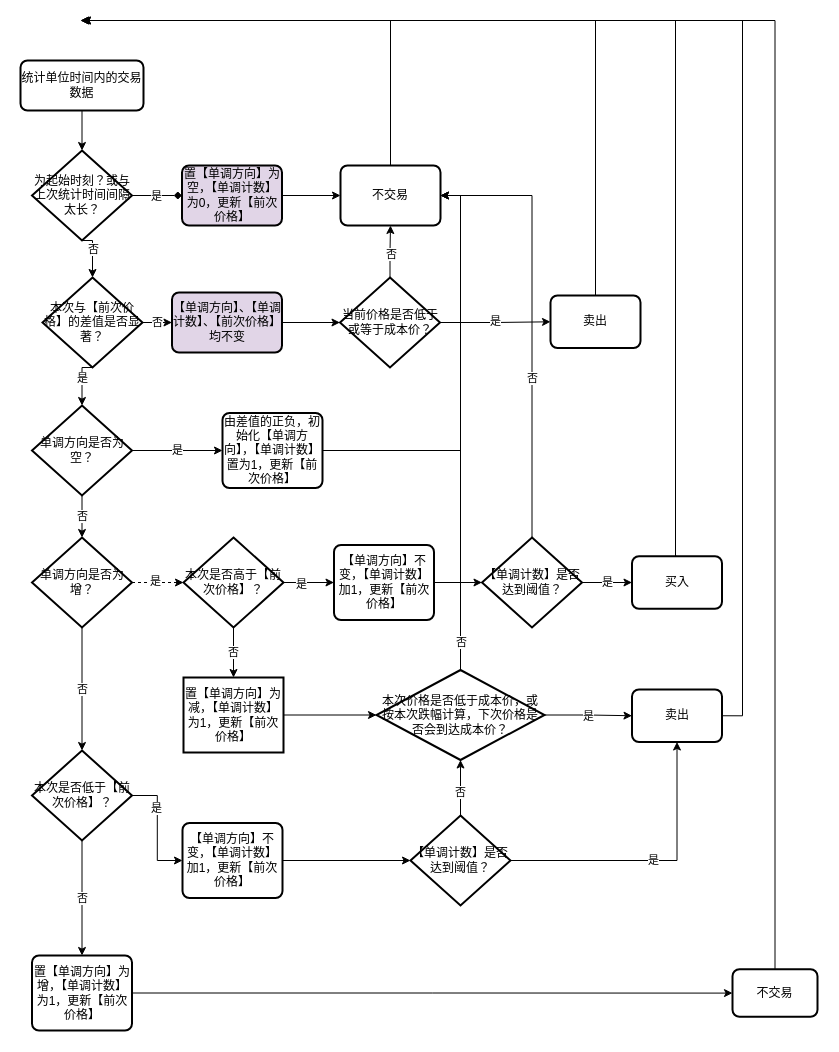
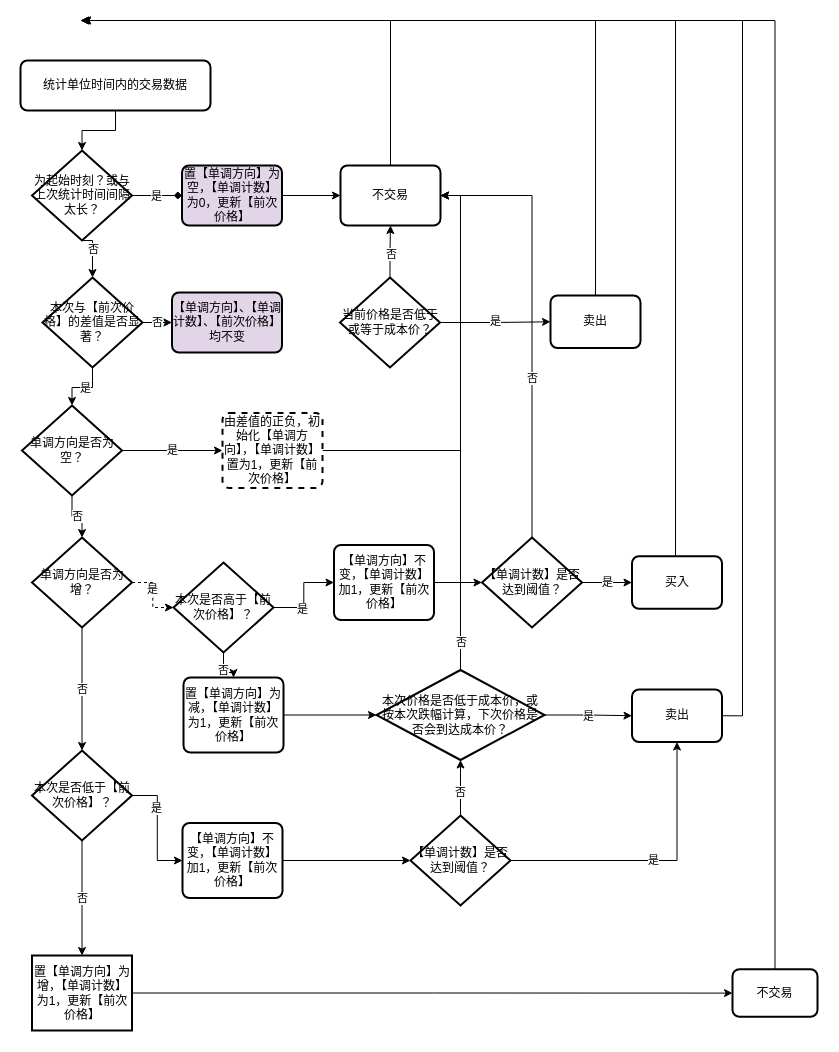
  <mxCell id="0" />
  <mxCell id="1" parent="0" />
  <mxCell id="2" style="edgeStyle=orthogonalEdgeStyle;rounded=0;orthogonalLoop=1;jettySize=auto;html=1;exitX=0.5;exitY=1;exitDx=0;exitDy=0;entryX=0.5;entryY=0;entryDx=0;entryDy=0;entryPerimeter=0;" edge="1" parent="1" source="3" target="8"><mxGeometry relative="1" as="geometry" /></mxCell>
- <mxCell id="3" value="统计单位时间内的交易数据" style="rounded=1;whiteSpace=wrap;html=1;absoluteArcSize=1;arcSize=14;strokeWidth=2;" vertex="1" parent="1"><mxGeometry x="20" y="60" width="123" height="50" as="geometry" /></mxCell>
+ <mxCell id="3" value="统计单位时间内的交易数据" style="rounded=1;whiteSpace=wrap;html=1;absoluteArcSize=1;arcSize=14;strokeWidth=2;" vertex="1" parent="1"><mxGeometry x="20" y="60" width="190" height="50" as="geometry" /></mxCell>
  <mxCell id="4" style="edgeStyle=orthogonalEdgeStyle;rounded=0;orthogonalLoop=1;jettySize=auto;html=1;exitX=1;exitY=0.5;exitDx=0;exitDy=0;exitPerimeter=0;entryX=0;entryY=0.5;entryDx=0;entryDy=0;endArrow=diamond;" edge="1" parent="1" source="8" target="11"><mxGeometry relative="1" as="geometry" /></mxCell>
  <mxCell id="5" value="是" style="edgeLabel;html=1;align=center;verticalAlign=middle;resizable=0;points=[];" vertex="1" connectable="0" parent="4"><mxGeometry x="-0.057" relative="1" as="geometry"><mxPoint as="offset" /></mxGeometry></mxCell>
  <mxCell id="6" style="edgeStyle=orthogonalEdgeStyle;rounded=0;orthogonalLoop=1;jettySize=auto;html=1;exitX=0.5;exitY=1;exitDx=0;exitDy=0;exitPerimeter=0;entryX=0.5;entryY=0;entryDx=0;entryDy=0;entryPerimeter=0;" edge="1" parent="1" source="8" target="25"><mxGeometry relative="1" as="geometry" /></mxCell>
  <mxCell id="7" value="否" style="edgeLabel;html=1;align=center;verticalAlign=middle;resizable=0;points=[];" vertex="1" connectable="0" parent="6"><mxGeometry x="-0.2" relative="1" as="geometry"><mxPoint as="offset" /></mxGeometry></mxCell>
  <mxCell id="8" value="为起始时刻？或与上次统计时间间隔太长？" style="strokeWidth=2;html=1;shape=mxgraph.flowchart.decision;whiteSpace=wrap;" vertex="1" parent="1"><mxGeometry x="31.5" y="150" width="100" height="90" as="geometry" /></mxCell>
  <mxCell id="9" style="edgeStyle=orthogonalEdgeStyle;rounded=0;orthogonalLoop=1;jettySize=auto;html=1;exitX=0.5;exitY=0;exitDx=0;exitDy=0;" edge="1" parent="1" source="17"><mxGeometry relative="1" as="geometry"><mxPoint x="81.5" y="20" as="targetPoint" /><Array as="points"><mxPoint x="390" y="20" /></Array></mxGeometry></mxCell>
  <mxCell id="10" style="edgeStyle=orthogonalEdgeStyle;rounded=0;orthogonalLoop=1;jettySize=auto;html=1;exitX=1;exitY=0.5;exitDx=0;exitDy=0;entryX=0;entryY=0.5;entryDx=0;entryDy=0;" edge="1" parent="1" source="11" target="17"><mxGeometry relative="1" as="geometry" /></mxCell>
  <mxCell id="11" value="置【单调方向】为空，【单调计数】为0，更新【前次价格】" style="rounded=1;whiteSpace=wrap;html=1;absoluteArcSize=1;arcSize=14;strokeWidth=2;fillColor=#e1d5e7;" vertex="1" parent="1"><mxGeometry x="181.5" y="165" width="100" height="60" as="geometry" /></mxCell>
  <mxCell id="12" value="是" style="edgeStyle=orthogonalEdgeStyle;rounded=0;orthogonalLoop=1;jettySize=auto;html=1;exitX=1;exitY=0.5;exitDx=0;exitDy=0;exitPerimeter=0;entryX=0;entryY=0.5;entryDx=0;entryDy=0;" edge="1" parent="1" source="14" target="16"><mxGeometry relative="1" as="geometry"><mxPoint x="181.5" y="450" as="targetPoint" /></mxGeometry></mxCell>
  <mxCell id="13" value="否" style="edgeStyle=orthogonalEdgeStyle;rounded=0;orthogonalLoop=1;jettySize=auto;html=1;exitX=0.5;exitY=1;exitDx=0;exitDy=0;exitPerimeter=0;entryX=0.5;entryY=0;entryDx=0;entryDy=0;entryPerimeter=0;" edge="1" parent="1" source="14" target="21"><mxGeometry relative="1" as="geometry" /></mxCell>
- <mxCell id="14" value="单调方向是否为空？" style="strokeWidth=2;html=1;shape=mxgraph.flowchart.decision;whiteSpace=wrap;" vertex="1" parent="1"><mxGeometry x="31.5" y="405" width="100" height="90" as="geometry" /></mxCell>
+ <mxCell id="14" value="单调方向是否为空？" style="strokeWidth=2;html=1;shape=mxgraph.flowchart.decision;whiteSpace=wrap;" vertex="1" parent="1"><mxGeometry x="21.5" y="405" width="100" height="90" as="geometry" /></mxCell>
  <mxCell id="15" style="edgeStyle=orthogonalEdgeStyle;rounded=0;orthogonalLoop=1;jettySize=auto;html=1;exitX=1;exitY=0.5;exitDx=0;exitDy=0;entryX=1;entryY=0.5;entryDx=0;entryDy=0;" edge="1" parent="1" source="16" target="17"><mxGeometry relative="1" as="geometry" /></mxCell>
- <mxCell id="16" value="由差值的正负，初始化【单调方向】，【单调计数】置为1，更新【前次价格】" style="rounded=1;whiteSpace=wrap;html=1;absoluteArcSize=1;arcSize=14;strokeWidth=2;" vertex="1" parent="1"><mxGeometry x="222" y="412.5" width="100" height="75" as="geometry" /></mxCell>
+ <mxCell id="16" value="由差值的正负，初始化【单调方向】，【单调计数】置为1，更新【前次价格】" style="rounded=1;whiteSpace=wrap;html=1;absoluteArcSize=1;arcSize=14;strokeWidth=2;dashed=1;" vertex="1" parent="1"><mxGeometry x="222" y="412.5" width="100" height="75" as="geometry" /></mxCell>
  <mxCell id="17" value="不交易" style="rounded=1;whiteSpace=wrap;html=1;absoluteArcSize=1;arcSize=14;strokeWidth=2;" vertex="1" parent="1"><mxGeometry x="340" y="165" width="100" height="60" as="geometry" /></mxCell>
  <mxCell id="18" style="edgeStyle=orthogonalEdgeStyle;rounded=0;orthogonalLoop=1;jettySize=auto;html=1;exitX=1;exitY=0.5;exitDx=0;exitDy=0;exitPerimeter=0;entryX=0;entryY=0.5;entryDx=0;entryDy=0;entryPerimeter=0;dashed=1;" edge="1" parent="1" source="21" target="31"><mxGeometry relative="1" as="geometry"><mxPoint x="170" y="582" as="targetPoint" /></mxGeometry></mxCell>
  <mxCell id="19" value="是" style="edgeLabel;html=1;align=center;verticalAlign=middle;resizable=0;points=[];" vertex="1" connectable="0" parent="18"><mxGeometry x="-0.1" y="-1" relative="1" as="geometry"><mxPoint y="-3" as="offset" /></mxGeometry></mxCell>
  <mxCell id="20" value="否" style="edgeStyle=orthogonalEdgeStyle;rounded=0;orthogonalLoop=1;jettySize=auto;html=1;exitX=0.5;exitY=1;exitDx=0;exitDy=0;exitPerimeter=0;entryX=0.5;entryY=0;entryDx=0;entryDy=0;entryPerimeter=0;" edge="1" parent="1" source="21" target="47"><mxGeometry relative="1" as="geometry"><mxPoint x="81.5" y="790" as="targetPoint" /></mxGeometry></mxCell>
  <mxCell id="21" value="单调方向是否为增？" style="strokeWidth=2;html=1;shape=mxgraph.flowchart.decision;whiteSpace=wrap;" vertex="1" parent="1"><mxGeometry x="31.5" y="537" width="100" height="90" as="geometry" /></mxCell>
  <mxCell id="22" value="否" style="edgeStyle=orthogonalEdgeStyle;rounded=0;orthogonalLoop=1;jettySize=auto;html=1;exitX=1;exitY=0.5;exitDx=0;exitDy=0;exitPerimeter=0;entryX=0;entryY=0.5;entryDx=0;entryDy=0;" edge="1" parent="1" source="25" target="27"><mxGeometry relative="1" as="geometry" /></mxCell>
  <mxCell id="23" style="edgeStyle=orthogonalEdgeStyle;rounded=0;orthogonalLoop=1;jettySize=auto;html=1;exitX=0.5;exitY=1;exitDx=0;exitDy=0;exitPerimeter=0;entryX=0.5;entryY=0;entryDx=0;entryDy=0;entryPerimeter=0;" edge="1" parent="1" source="25" target="14"><mxGeometry relative="1" as="geometry"><mxPoint x="142" y="397" as="sourcePoint" /></mxGeometry></mxCell>
  <mxCell id="24" value="是" style="edgeLabel;html=1;align=center;verticalAlign=middle;resizable=0;points=[];" vertex="1" connectable="0" parent="23"><mxGeometry x="-0.081" y="1" relative="1" as="geometry"><mxPoint x="-1" y="-1" as="offset" /></mxGeometry></mxCell>
  <mxCell id="25" value="本次与【前次价格】的差值是否显著？" style="strokeWidth=2;html=1;shape=mxgraph.flowchart.decision;whiteSpace=wrap;" vertex="1" parent="1"><mxGeometry x="42" y="277" width="100" height="90" as="geometry" /></mxCell>
- <mxCell id="26" style="edgeStyle=orthogonalEdgeStyle;rounded=0;orthogonalLoop=1;jettySize=auto;html=1;exitX=1;exitY=0.5;exitDx=0;exitDy=0;entryX=0;entryY=0.5;entryDx=0;entryDy=0;entryPerimeter=0;" edge="1" parent="1" source="27" target="65"><mxGeometry relative="1" as="geometry"><mxPoint x="450" y="200" as="targetPoint" /></mxGeometry></mxCell>
  <mxCell id="27" value="【单调方向】、【单调计数】、【前次价格】均不变" style="rounded=1;whiteSpace=wrap;html=1;absoluteArcSize=1;arcSize=14;strokeWidth=2;fillColor=#e1d5e7;" vertex="1" parent="1"><mxGeometry x="171.5" y="292" width="110" height="60" as="geometry" /></mxCell>
  <mxCell id="28" style="edgeStyle=orthogonalEdgeStyle;rounded=0;orthogonalLoop=1;jettySize=auto;html=1;exitX=1;exitY=0.5;exitDx=0;exitDy=0;exitPerimeter=0;entryX=0;entryY=0.5;entryDx=0;entryDy=0;" edge="1" parent="1" source="31" target="33"><mxGeometry relative="1" as="geometry" /></mxCell>
  <mxCell id="29" value="是" style="edgeLabel;html=1;align=center;verticalAlign=middle;resizable=0;points=[];" vertex="1" connectable="0" parent="28"><mxGeometry x="-0.346" y="-1" relative="1" as="geometry"><mxPoint as="offset" /></mxGeometry></mxCell>
  <mxCell id="30" value="否" style="edgeStyle=orthogonalEdgeStyle;rounded=0;orthogonalLoop=1;jettySize=auto;html=1;exitX=0.5;exitY=1;exitDx=0;exitDy=0;exitPerimeter=0;" edge="1" parent="1" source="31" target="43"><mxGeometry relative="1" as="geometry" /></mxCell>
- <mxCell id="31" value="本次是否高于【前次价格】？" style="strokeWidth=2;html=1;shape=mxgraph.flowchart.decision;whiteSpace=wrap;" vertex="1" parent="1"><mxGeometry x="183" y="537" width="100" height="90" as="geometry" /></mxCell>
+ <mxCell id="31" value="本次是否高于【前次价格】？" style="strokeWidth=2;html=1;shape=mxgraph.flowchart.decision;whiteSpace=wrap;" vertex="1" parent="1"><mxGeometry x="173" y="562" width="100" height="90" as="geometry" /></mxCell>
  <mxCell id="32" value="" style="edgeStyle=orthogonalEdgeStyle;rounded=0;orthogonalLoop=1;jettySize=auto;html=1;exitX=1;exitY=0.5;exitDx=0;exitDy=0;entryX=0;entryY=0.5;entryDx=0;entryDy=0;entryPerimeter=0;" edge="1" parent="1" source="33" target="37"><mxGeometry relative="1" as="geometry" /></mxCell>
  <mxCell id="33" value="【单调方向】不变，【单调计数】加1，更新【前次价格】" style="rounded=1;whiteSpace=wrap;html=1;absoluteArcSize=1;arcSize=14;strokeWidth=2;" vertex="1" parent="1"><mxGeometry x="333.5" y="544.5" width="100" height="75" as="geometry" /></mxCell>
  <mxCell id="34" style="edgeStyle=orthogonalEdgeStyle;rounded=0;orthogonalLoop=1;jettySize=auto;html=1;exitX=0.5;exitY=0;exitDx=0;exitDy=0;exitPerimeter=0;entryX=1;entryY=0.5;entryDx=0;entryDy=0;" edge="1" parent="1" source="37" target="17"><mxGeometry relative="1" as="geometry" /></mxCell>
  <mxCell id="35" value="否" style="edgeLabel;html=1;align=center;verticalAlign=middle;resizable=0;points=[];" vertex="1" connectable="0" parent="34"><mxGeometry x="-0.264" y="-1" relative="1" as="geometry"><mxPoint x="-1" as="offset" /></mxGeometry></mxCell>
  <mxCell id="36" value="是" style="edgeStyle=orthogonalEdgeStyle;rounded=0;orthogonalLoop=1;jettySize=auto;html=1;exitX=1;exitY=0.5;exitDx=0;exitDy=0;exitPerimeter=0;entryX=0;entryY=0.5;entryDx=0;entryDy=0;" edge="1" parent="1" source="37" target="39"><mxGeometry relative="1" as="geometry" /></mxCell>
  <mxCell id="37" value="【单调计数】是否达到阈值？" style="strokeWidth=2;html=1;shape=mxgraph.flowchart.decision;whiteSpace=wrap;" vertex="1" parent="1"><mxGeometry x="481.5" y="537" width="100" height="90" as="geometry" /></mxCell>
  <mxCell id="38" style="edgeStyle=orthogonalEdgeStyle;rounded=0;orthogonalLoop=1;jettySize=auto;html=1;exitX=0.5;exitY=0;exitDx=0;exitDy=0;" edge="1" parent="1" source="39"><mxGeometry relative="1" as="geometry"><mxPoint x="80" y="20" as="targetPoint" /><Array as="points"><mxPoint x="675" y="20" /></Array></mxGeometry></mxCell>
  <mxCell id="39" value="买入" style="rounded=1;whiteSpace=wrap;html=1;absoluteArcSize=1;arcSize=14;strokeWidth=2;" vertex="1" parent="1"><mxGeometry x="631.5" y="555.75" width="90" height="52.5" as="geometry" /></mxCell>
  <mxCell id="40" style="edgeStyle=orthogonalEdgeStyle;rounded=0;orthogonalLoop=1;jettySize=auto;html=1;exitX=0.5;exitY=0;exitDx=0;exitDy=0;entryX=1;entryY=0.5;entryDx=0;entryDy=0;exitPerimeter=0;" edge="1" parent="1" source="57" target="17"><mxGeometry relative="1" as="geometry"><mxPoint x="760" y="190" as="targetPoint" /></mxGeometry></mxCell>
  <mxCell id="41" value="否" style="edgeLabel;html=1;align=center;verticalAlign=middle;resizable=0;points=[];" vertex="1" connectable="0" parent="40"><mxGeometry x="-0.784" relative="1" as="geometry"><mxPoint y="25" as="offset" /></mxGeometry></mxCell>
  <mxCell id="42" style="edgeStyle=orthogonalEdgeStyle;rounded=0;orthogonalLoop=1;jettySize=auto;html=1;exitX=1;exitY=0.5;exitDx=0;exitDy=0;entryX=0;entryY=0.5;entryDx=0;entryDy=0;entryPerimeter=0;" edge="1" parent="1" source="43" target="57"><mxGeometry relative="1" as="geometry" /></mxCell>
- <mxCell id="43" value="置【单调方向】为减，【单调计数】为1，更新【前次价格】" style="whiteSpace=wrap;html=1;absoluteArcSize=1;arcSize=14;strokeWidth=2;rounded=0;" vertex="1" parent="1"><mxGeometry x="183" y="677" width="100" height="75" as="geometry" /></mxCell>
+ <mxCell id="43" value="置【单调方向】为减，【单调计数】为1，更新【前次价格】" style="rounded=1;whiteSpace=wrap;html=1;absoluteArcSize=1;arcSize=14;strokeWidth=2;" vertex="1" parent="1"><mxGeometry x="183" y="677" width="100" height="75" as="geometry" /></mxCell>
  <mxCell id="44" style="edgeStyle=orthogonalEdgeStyle;rounded=0;orthogonalLoop=1;jettySize=auto;html=1;exitX=1;exitY=0.5;exitDx=0;exitDy=0;exitPerimeter=0;entryX=0;entryY=0.5;entryDx=0;entryDy=0;" edge="1" parent="1" source="47" target="49"><mxGeometry relative="1" as="geometry" /></mxCell>
  <mxCell id="45" value="是" style="edgeLabel;html=1;align=center;verticalAlign=middle;resizable=0;points=[];" vertex="1" connectable="0" parent="44"><mxGeometry x="-0.346" y="-1" relative="1" as="geometry"><mxPoint as="offset" /></mxGeometry></mxCell>
  <mxCell id="46" value="否" style="edgeStyle=orthogonalEdgeStyle;rounded=0;orthogonalLoop=1;jettySize=auto;html=1;exitX=0.5;exitY=1;exitDx=0;exitDy=0;exitPerimeter=0;" edge="1" parent="1" source="47" target="54"><mxGeometry relative="1" as="geometry" /></mxCell>
  <mxCell id="47" value="本次是否低于【前次价格】？" style="strokeWidth=2;html=1;shape=mxgraph.flowchart.decision;whiteSpace=wrap;" vertex="1" parent="1"><mxGeometry x="31.5" y="750" width="100" height="90" as="geometry" /></mxCell>
  <mxCell id="48" value="" style="edgeStyle=orthogonalEdgeStyle;rounded=0;orthogonalLoop=1;jettySize=auto;html=1;exitX=1;exitY=0.5;exitDx=0;exitDy=0;entryX=0;entryY=0.5;entryDx=0;entryDy=0;entryPerimeter=0;" edge="1" parent="1" source="49" target="52"><mxGeometry relative="1" as="geometry" /></mxCell>
  <mxCell id="49" value="【单调方向】不变，【单调计数】加1，更新【前次价格】" style="rounded=1;whiteSpace=wrap;html=1;absoluteArcSize=1;arcSize=14;strokeWidth=2;" vertex="1" parent="1"><mxGeometry x="182" y="822.5" width="100" height="75" as="geometry" /></mxCell>
  <mxCell id="50" value="否" style="edgeStyle=orthogonalEdgeStyle;rounded=0;orthogonalLoop=1;jettySize=auto;html=1;exitX=0.5;exitY=0;exitDx=0;exitDy=0;exitPerimeter=0;entryX=0.5;entryY=1;entryDx=0;entryDy=0;entryPerimeter=0;" edge="1" parent="1" source="52" target="57"><mxGeometry x="-0.188" relative="1" as="geometry"><mxPoint x="680" y="750" as="targetPoint" /><mxPoint as="offset" /></mxGeometry></mxCell>
  <mxCell id="51" value="是" style="edgeStyle=orthogonalEdgeStyle;rounded=0;orthogonalLoop=1;jettySize=auto;html=1;exitX=1;exitY=0.5;exitDx=0;exitDy=0;exitPerimeter=0;entryX=0.5;entryY=1;entryDx=0;entryDy=0;" edge="1" parent="1" source="52" target="59"><mxGeometry relative="1" as="geometry"><mxPoint x="481.5" y="860" as="targetPoint" /></mxGeometry></mxCell>
  <mxCell id="52" value="【单调计数】是否达到阈值？" style="strokeWidth=2;html=1;shape=mxgraph.flowchart.decision;whiteSpace=wrap;" vertex="1" parent="1"><mxGeometry x="410" y="815" width="100" height="90" as="geometry" /></mxCell>
  <mxCell id="53" style="edgeStyle=orthogonalEdgeStyle;rounded=0;orthogonalLoop=1;jettySize=auto;html=1;exitX=1;exitY=0.5;exitDx=0;exitDy=0;" edge="1" parent="1" source="54" target="61"><mxGeometry relative="1" as="geometry" /></mxCell>
- <mxCell id="54" value="置【单调方向】为增，【单调计数】为1，更新【前次价格】" style="rounded=1;whiteSpace=wrap;html=1;absoluteArcSize=1;arcSize=14;strokeWidth=2;" vertex="1" parent="1"><mxGeometry x="31.5" y="955" width="100" height="75" as="geometry" /></mxCell>
+ <mxCell id="54" value="置【单调方向】为增，【单调计数】为1，更新【前次价格】" style="whiteSpace=wrap;html=1;absoluteArcSize=1;arcSize=14;strokeWidth=2;rounded=0;" vertex="1" parent="1"><mxGeometry x="31.5" y="955" width="100" height="75" as="geometry" /></mxCell>
  <mxCell id="55" style="edgeStyle=orthogonalEdgeStyle;rounded=0;orthogonalLoop=1;jettySize=auto;html=1;exitX=1;exitY=0.5;exitDx=0;exitDy=0;exitPerimeter=0;entryX=0;entryY=0.5;entryDx=0;entryDy=0;" edge="1" parent="1" source="57" target="59"><mxGeometry relative="1" as="geometry" /></mxCell>
  <mxCell id="56" value="是" style="edgeLabel;html=1;align=center;verticalAlign=middle;resizable=0;points=[];" vertex="1" connectable="0" parent="55"><mxGeometry x="-0.035" relative="1" as="geometry"><mxPoint y="1" as="offset" /></mxGeometry></mxCell>
  <mxCell id="57" value="本次价格是否低于成本价，或按本次跌幅计算，下次价格是否会到达成本价？" style="strokeWidth=2;html=1;shape=mxgraph.flowchart.decision;whiteSpace=wrap;" vertex="1" parent="1"><mxGeometry x="376" y="669.5" width="168" height="90" as="geometry" /></mxCell>
  <mxCell id="58" style="edgeStyle=orthogonalEdgeStyle;rounded=0;orthogonalLoop=1;jettySize=auto;html=1;exitX=1;exitY=0.5;exitDx=0;exitDy=0;" edge="1" parent="1" source="59"><mxGeometry relative="1" as="geometry"><mxPoint x="80" y="20" as="targetPoint" /><Array as="points"><mxPoint x="742" y="715" /><mxPoint x="742" y="20" /></Array></mxGeometry></mxCell>
  <mxCell id="59" value="卖出" style="rounded=1;whiteSpace=wrap;html=1;absoluteArcSize=1;arcSize=14;strokeWidth=2;" vertex="1" parent="1"><mxGeometry x="631.5" y="689" width="90" height="52.5" as="geometry" /></mxCell>
  <mxCell id="60" style="edgeStyle=orthogonalEdgeStyle;rounded=0;orthogonalLoop=1;jettySize=auto;html=1;exitX=0.5;exitY=0;exitDx=0;exitDy=0;" edge="1" parent="1" source="61"><mxGeometry relative="1" as="geometry"><mxPoint x="82" y="20" as="targetPoint" /><Array as="points"><mxPoint x="775" y="20" /></Array></mxGeometry></mxCell>
  <mxCell id="61" value="不交易" style="rounded=1;whiteSpace=wrap;html=1;absoluteArcSize=1;arcSize=14;strokeWidth=2;" vertex="1" parent="1"><mxGeometry x="732" y="968.75" width="85" height="47.5" as="geometry" /></mxCell>
  <mxCell id="62" style="edgeStyle=orthogonalEdgeStyle;rounded=0;orthogonalLoop=1;jettySize=auto;html=1;exitX=0.5;exitY=0;exitDx=0;exitDy=0;exitPerimeter=0;" edge="1" parent="1" source="65" target="17"><mxGeometry relative="1" as="geometry" /></mxCell>
  <mxCell id="63" value="否" style="edgeLabel;html=1;align=center;verticalAlign=middle;resizable=0;points=[];" vertex="1" connectable="0" parent="62"><mxGeometry x="-0.086" relative="1" as="geometry"><mxPoint x="1" as="offset" /></mxGeometry></mxCell>
  <mxCell id="64" value="是" style="edgeStyle=orthogonalEdgeStyle;rounded=0;orthogonalLoop=1;jettySize=auto;html=1;exitX=1;exitY=0.5;exitDx=0;exitDy=0;exitPerimeter=0;" edge="1" parent="1" source="65" target="67"><mxGeometry relative="1" as="geometry" /></mxCell>
  <mxCell id="65" value="当前价格是否低于或等于成本价？" style="strokeWidth=2;html=1;shape=mxgraph.flowchart.decision;whiteSpace=wrap;" vertex="1" parent="1"><mxGeometry x="339.5" y="277" width="100" height="90" as="geometry" /></mxCell>
  <mxCell id="66" style="edgeStyle=orthogonalEdgeStyle;rounded=0;orthogonalLoop=1;jettySize=auto;html=1;exitX=0.5;exitY=0;exitDx=0;exitDy=0;" edge="1" parent="1" source="67"><mxGeometry relative="1" as="geometry"><mxPoint x="82" y="20" as="targetPoint" /><Array as="points"><mxPoint x="595" y="20" /></Array></mxGeometry></mxCell>
  <mxCell id="67" value="卖出" style="rounded=1;whiteSpace=wrap;html=1;absoluteArcSize=1;arcSize=14;strokeWidth=2;" vertex="1" parent="1"><mxGeometry x="550" y="295" width="90" height="52.5" as="geometry" /></mxCell>
